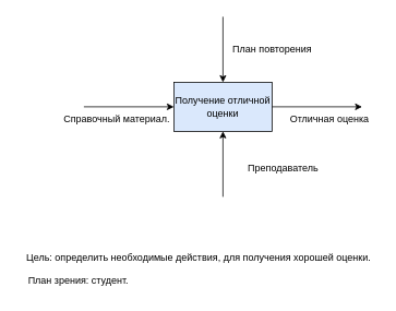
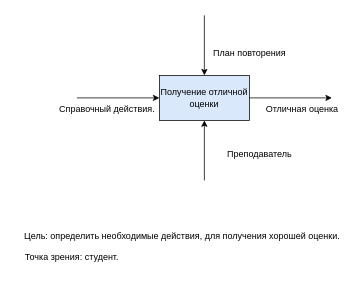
  <mxCell id="0" />
  <mxCell id="1" parent="0" />
  <mxCell id="2" value="Получение отличной оценки" style="rounded=0;whiteSpace=wrap;html=1;fillColor=#dae8fc;" parent="1" vertex="1"><mxGeometry x="212" y="100" width="120" height="60" as="geometry" /></mxCell>
  <mxCell id="3" value="" style="endArrow=classic;html=1;rounded=0;entryX=0;entryY=0.5;entryDx=0;entryDy=0;" parent="1" target="2" edge="1"><mxGeometry width="50" height="50" relative="1" as="geometry"><mxPoint x="102" y="130" as="sourcePoint" /><mxPoint x="62" y="50" as="targetPoint" /></mxGeometry></mxCell>
  <mxCell id="4" value="" style="endArrow=classic;html=1;rounded=0;entryX=0.5;entryY=1;entryDx=0;entryDy=0;" parent="1" target="2" edge="1"><mxGeometry width="50" height="50" relative="1" as="geometry"><mxPoint x="272" y="240" as="sourcePoint" /><mxPoint x="252" y="160" as="targetPoint" /></mxGeometry></mxCell>
  <mxCell id="5" value="" style="endArrow=classic;html=1;rounded=0;exitX=1;exitY=0.5;exitDx=0;exitDy=0;" parent="1" source="2" edge="1"><mxGeometry width="50" height="50" relative="1" as="geometry"><mxPoint x="462" y="130" as="sourcePoint" /><mxPoint x="442" y="130" as="targetPoint" /></mxGeometry></mxCell>
  <mxCell id="6" value="" style="endArrow=classic;html=1;rounded=0;entryX=0.5;entryY=0;entryDx=0;entryDy=0;" parent="1" target="2" edge="1"><mxGeometry width="50" height="50" relative="1" as="geometry"><mxPoint x="272" y="20" as="sourcePoint" /><mxPoint x="242" y="-10" as="targetPoint" /></mxGeometry></mxCell>
- <mxCell id="7" value="Справочный материал." style="text;html=1;align=center;verticalAlign=middle;resizable=0;points=[];autosize=1;strokeColor=none;fillColor=none;" parent="1" vertex="1"><mxGeometry x="67" y="130" width="150" height="30" as="geometry" /></mxCell>
+ <mxCell id="7" value="Справочный действия." style="text;html=1;align=center;verticalAlign=middle;resizable=0;points=[];autosize=1;strokeColor=none;fillColor=none;" parent="1" vertex="1"><mxGeometry x="67" y="130" width="150" height="30" as="geometry" /></mxCell>
  <mxCell id="8" value="Отличная оценка" style="text;html=1;align=center;verticalAlign=middle;resizable=0;points=[];autosize=1;strokeColor=none;fillColor=none;" parent="1" vertex="1"><mxGeometry x="342" y="130" width="120" height="30" as="geometry" /></mxCell>
- <mxCell id="9" value="План повторения" style="text;html=1;align=center;verticalAlign=middle;resizable=0;points=[];autosize=1;strokeColor=none;fillColor=none;" parent="1" vertex="1"><mxGeometry x="272" y="45" width="120" height="30" as="geometry" /></mxCell>
+ <mxCell id="9" value="План повторения" style="text;html=1;align=center;verticalAlign=middle;resizable=0;points=[];autosize=1;strokeColor=none;fillColor=none;" parent="1" vertex="1"><mxGeometry x="272" y="55" width="120" height="30" as="geometry" /></mxCell>
  <mxCell id="10" value="Преподаватель&amp;nbsp;" style="text;html=1;align=center;verticalAlign=middle;resizable=0;points=[];autosize=1;strokeColor=none;fillColor=none;" parent="1" vertex="1"><mxGeometry x="292" y="190" width="110" height="30" as="geometry" /></mxCell>
  <mxCell id="11" value="Цель: определить необходимые действия, для получения хорошей оценки." style="text;html=1;align=center;verticalAlign=middle;resizable=0;points=[];autosize=1;strokeColor=none;fillColor=none;" parent="1" vertex="1"><mxGeometry x="22" y="300" width="440" height="30" as="geometry" /></mxCell>
- <mxCell id="12" value="План зрения: студент." style="text;html=1;align=center;verticalAlign=middle;resizable=0;points=[];autosize=1;strokeColor=none;fillColor=none;" parent="1" vertex="1"><mxGeometry x="20" y="328" width="150" height="30" as="geometry" /></mxCell>
+ <mxCell id="12" value="Точка зрения: студент." style="text;html=1;align=center;verticalAlign=middle;resizable=0;points=[];autosize=1;strokeColor=none;fillColor=none;" parent="1" vertex="1"><mxGeometry x="20" y="328" width="150" height="30" as="geometry" /></mxCell>
